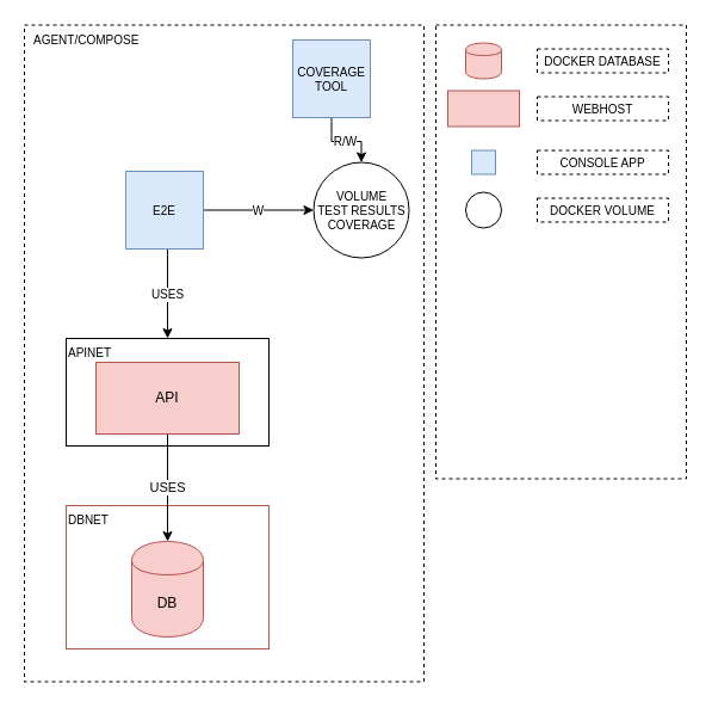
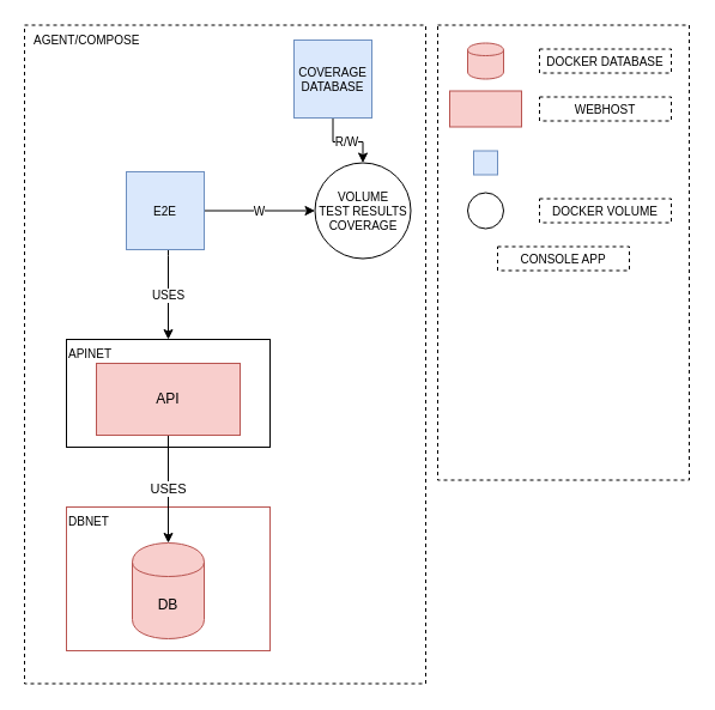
  <mxCell id="0" />
  <mxCell id="1" parent="0" />
  <mxCell id="2" value="AGENT/COMPOSE" style="rounded=0;whiteSpace=wrap;html=1;dashed=1;strokeColor=#000000;fillColor=none;fontSize=10;align=left;verticalAlign=top;spacingLeft=6;" vertex="1" parent="1"><mxGeometry x="20" y="20.5" width="335" height="550" as="geometry" /></mxCell>
  <mxCell id="3" value="APINET" style="rounded=0;whiteSpace=wrap;html=1;fillColor=none;horizontal=1;verticalAlign=top;align=left;fontSize=10;" vertex="1" parent="1"><mxGeometry x="55" y="283" width="170" height="90" as="geometry" /></mxCell>
  <mxCell id="4" value="DBNET" style="rounded=0;whiteSpace=wrap;html=1;fillColor=none;strokeColor=#b85450;verticalAlign=top;align=left;fontSize=10;" vertex="1" parent="1"><mxGeometry x="55" y="423" width="170" height="120" as="geometry" /></mxCell>
  <mxCell id="5" value="USES" style="edgeStyle=orthogonalEdgeStyle;rounded=0;orthogonalLoop=1;jettySize=auto;html=1;" edge="1" parent="1" source="6" target="7"><mxGeometry relative="1" as="geometry" /></mxCell>
  <mxCell id="6" value="API" style="rounded=0;whiteSpace=wrap;html=1;fillColor=#f8cecc;strokeColor=#b85450;" vertex="1" parent="1"><mxGeometry x="80" y="303" width="120" height="60" as="geometry" /></mxCell>
  <mxCell id="7" value="DB" style="shape=cylinder;whiteSpace=wrap;html=1;boundedLbl=1;backgroundOutline=1;fillColor=#f8cecc;strokeColor=#b85450;" vertex="1" parent="1"><mxGeometry x="110" y="453" width="60" height="80" as="geometry" /></mxCell>
  <mxCell id="8" value="USES" style="edgeStyle=orthogonalEdgeStyle;rounded=0;orthogonalLoop=1;jettySize=auto;html=1;fontSize=10;" edge="1" parent="1" source="10" target="3"><mxGeometry relative="1" as="geometry"><Array as="points"><mxPoint x="140" y="213" /><mxPoint x="140" y="213" /></Array></mxGeometry></mxCell>
  <mxCell id="9" value="W" style="edgeStyle=orthogonalEdgeStyle;rounded=0;orthogonalLoop=1;jettySize=auto;html=1;fontSize=10;" edge="1" parent="1" source="10" target="11"><mxGeometry relative="1" as="geometry"><mxPoint x="280" y="213" as="targetPoint" /></mxGeometry></mxCell>
  <mxCell id="10" value="E2E" style="rounded=0;whiteSpace=wrap;html=1;fillColor=#dae8fc;fontSize=10;align=center;strokeColor=#6c8ebf;" vertex="1" parent="1"><mxGeometry x="105" y="143" width="65" height="65" as="geometry" /></mxCell>
  <mxCell id="11" value="VOLUME&lt;br&gt;TEST RESULTS&lt;br&gt;COVERAGE" style="ellipse;whiteSpace=wrap;html=1;aspect=fixed;fillColor=none;fontSize=10;align=center;" vertex="1" parent="1"><mxGeometry x="262.5" y="135.5" width="80" height="80" as="geometry" /></mxCell>
  <mxCell id="12" value="R/W" style="edgeStyle=orthogonalEdgeStyle;rounded=0;orthogonalLoop=1;jettySize=auto;html=1;fontSize=10;" edge="1" parent="1" source="13" target="11"><mxGeometry relative="1" as="geometry" /></mxCell>
- <mxCell id="13" value="COVERAGE&lt;br&gt;TOOL" style="rounded=0;whiteSpace=wrap;html=1;fillColor=#dae8fc;fontSize=10;align=center;strokeColor=#6c8ebf;" vertex="1" parent="1"><mxGeometry x="245" y="33" width="65" height="65" as="geometry" /></mxCell>
+ <mxCell id="13" value="COVERAGE&lt;br&gt;DATABASE" style="rounded=0;whiteSpace=wrap;html=1;fillColor=#dae8fc;fontSize=10;align=center;strokeColor=#6c8ebf;" vertex="1" parent="1"><mxGeometry x="245" y="33" width="65" height="65" as="geometry" /></mxCell>
  <mxCell id="14" value="" style="rounded=0;whiteSpace=wrap;html=1;dashed=1;strokeColor=#000000;fillColor=none;fontSize=10;align=center;" vertex="1" parent="1"><mxGeometry x="365" y="20.5" width="210" height="380" as="geometry" /></mxCell>
  <mxCell id="15" value="" style="shape=cylinder;whiteSpace=wrap;html=1;boundedLbl=1;backgroundOutline=1;fillColor=#f8cecc;fontSize=10;align=center;strokeColor=#b85450;" vertex="1" parent="1"><mxGeometry x="390" y="35.5" width="30" height="30" as="geometry" /></mxCell>
  <mxCell id="16" value="DOCKER DATABASE" style="text;html=1;strokeColor=#000000;fillColor=none;align=center;verticalAlign=middle;whiteSpace=wrap;rounded=0;fontSize=10;dashed=1;" vertex="1" parent="1"><mxGeometry x="450" y="40.5" width="110" height="20" as="geometry" /></mxCell>
  <mxCell id="17" value="" style="rounded=0;whiteSpace=wrap;html=1;fillColor=#f8cecc;strokeColor=#b85450;" vertex="1" parent="1"><mxGeometry x="375" y="75.5" width="60" height="30" as="geometry" /></mxCell>
  <mxCell id="18" style="edgeStyle=orthogonalEdgeStyle;rounded=0;orthogonalLoop=1;jettySize=auto;html=1;exitX=0.5;exitY=1;exitDx=0;exitDy=0;fontSize=10;" edge="1" parent="1" source="16" target="16"><mxGeometry relative="1" as="geometry" /></mxCell>
  <mxCell id="19" value="WEBHOST" style="text;html=1;strokeColor=#000000;fillColor=none;align=center;verticalAlign=middle;whiteSpace=wrap;rounded=0;fontSize=10;dashed=1;" vertex="1" parent="1"><mxGeometry x="450" y="80.5" width="110" height="20" as="geometry" /></mxCell>
  <mxCell id="20" value="" style="rounded=0;whiteSpace=wrap;html=1;fillColor=#dae8fc;fontSize=10;align=center;strokeColor=#6c8ebf;" vertex="1" parent="1"><mxGeometry x="395" y="125.5" width="20" height="20" as="geometry" /></mxCell>
- <mxCell id="21" value="CONSOLE APP" style="text;html=1;strokeColor=#000000;fillColor=none;align=center;verticalAlign=middle;whiteSpace=wrap;rounded=0;fontSize=10;dashed=1;" vertex="1" parent="1"><mxGeometry x="450" y="125.5" width="110" height="20" as="geometry" /></mxCell>
+ <mxCell id="21" value="CONSOLE APP" style="text;html=1;strokeColor=#000000;fillColor=none;align=center;verticalAlign=middle;whiteSpace=wrap;rounded=0;fontSize=10;dashed=1;" vertex="1" parent="1"><mxGeometry x="415" y="205.5" width="110" height="20" as="geometry" /></mxCell>
  <mxCell id="22" value="" style="ellipse;whiteSpace=wrap;html=1;aspect=fixed;fillColor=none;fontSize=10;align=center;" vertex="1" parent="1"><mxGeometry x="390" y="160.5" width="30" height="30" as="geometry" /></mxCell>
  <mxCell id="23" value="DOCKER VOLUME" style="text;html=1;strokeColor=#000000;fillColor=none;align=center;verticalAlign=middle;whiteSpace=wrap;rounded=0;fontSize=10;dashed=1;" vertex="1" parent="1"><mxGeometry x="450" y="165.5" width="110" height="20" as="geometry" /></mxCell>
